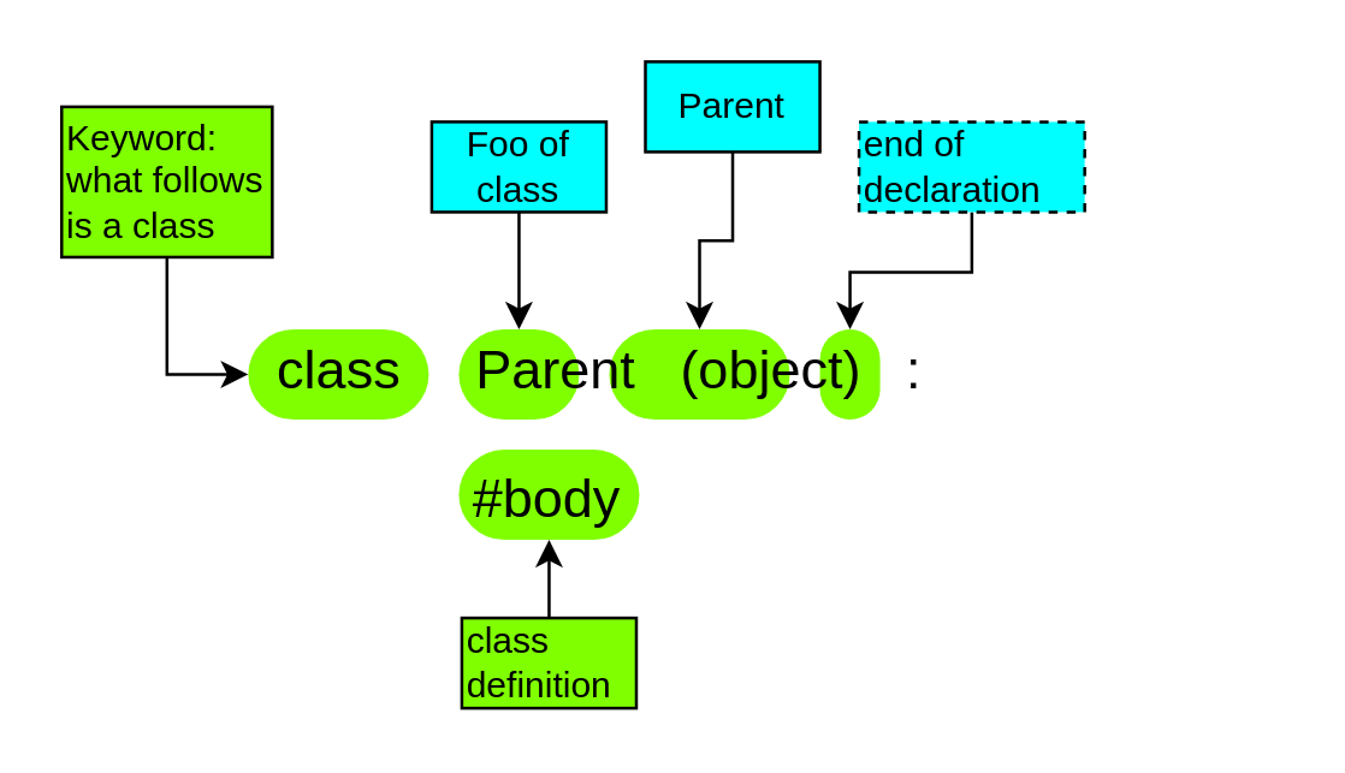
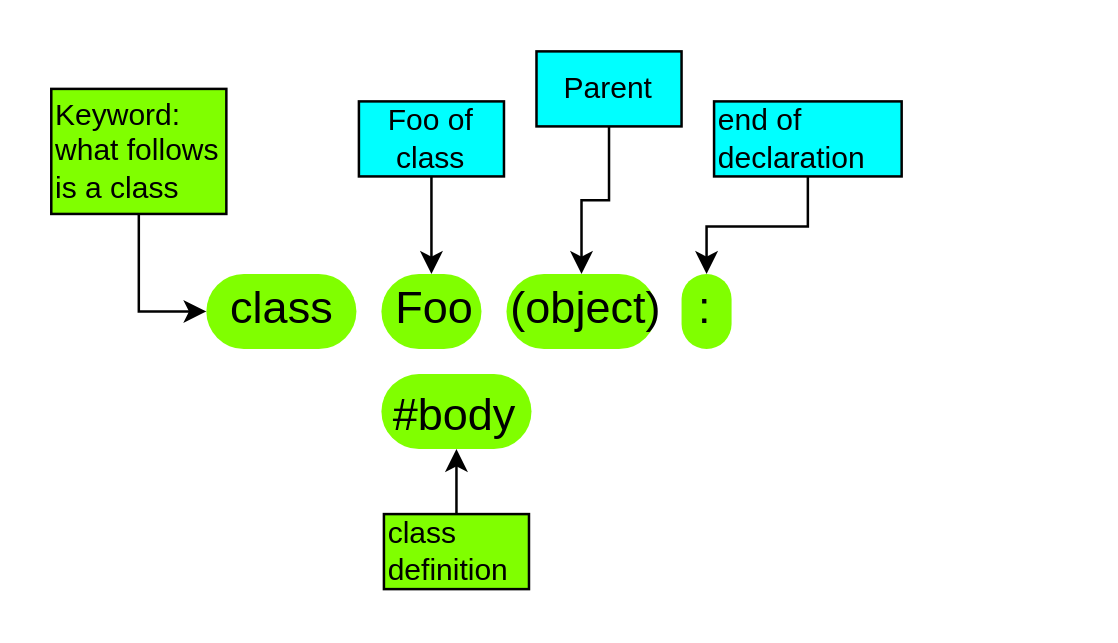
  <mxCell id="0" />
  <mxCell id="1" parent="0" />
  <mxCell id="2" value="" style="group" vertex="1" connectable="0" parent="1"><mxGeometry x="82" y="109" width="210" height="70" as="geometry" /></mxCell>
  <mxCell id="3" value="" style="rounded=1;whiteSpace=wrap;html=1;fillColor=#80FF00;strokeColor=none;arcSize=50;" vertex="1" parent="2"><mxGeometry width="60" height="30" as="geometry" /></mxCell>
  <mxCell id="4" value="" style="rounded=1;whiteSpace=wrap;html=1;fillColor=#80FF00;strokeColor=none;arcSize=50;" vertex="1" parent="2"><mxGeometry x="70" width="40" height="30" as="geometry" /></mxCell>
  <mxCell id="5" value="" style="rounded=1;whiteSpace=wrap;html=1;fillColor=#80FF00;strokeColor=none;arcSize=50;" vertex="1" parent="2"><mxGeometry x="120" width="60" height="30" as="geometry" /></mxCell>
  <mxCell id="6" value="" style="rounded=1;whiteSpace=wrap;html=1;fillColor=#80FF00;strokeColor=none;arcSize=50;" vertex="1" parent="2"><mxGeometry x="70" y="40" width="60" height="30" as="geometry" /></mxCell>
  <mxCell id="7" value="" style="rounded=1;whiteSpace=wrap;html=1;fillColor=#80FF00;strokeColor=none;arcSize=50;" vertex="1" parent="2"><mxGeometry x="190" width="20" height="30" as="geometry" /></mxCell>
  <mxCell id="8" style="edgeStyle=orthogonalEdgeStyle;rounded=0;orthogonalLoop=1;jettySize=auto;html=1;exitX=0.5;exitY=1;exitDx=0;exitDy=0;entryX=0;entryY=0.5;entryDx=0;entryDy=0;" edge="1" parent="1" source="9" target="3"><mxGeometry relative="1" as="geometry" /></mxCell>
  <mxCell id="9" value="Keyword: what follows is a class" style="rounded=0;whiteSpace=wrap;html=1;fillColor=#80ff00;align=left;" vertex="1" parent="1"><mxGeometry x="20" y="35" width="70" height="50" as="geometry" /></mxCell>
  <mxCell id="10" style="edgeStyle=orthogonalEdgeStyle;rounded=0;orthogonalLoop=1;jettySize=auto;html=1;exitX=0.5;exitY=1;exitDx=0;exitDy=0;" edge="1" parent="1" source="11" target="4"><mxGeometry relative="1" as="geometry" /></mxCell>
  <mxCell id="11" value="Foo of class" style="rounded=0;whiteSpace=wrap;html=1;fillColor=#00FFFF;" vertex="1" parent="1"><mxGeometry x="143" y="40" width="58" height="30" as="geometry" /></mxCell>
  <mxCell id="12" style="edgeStyle=orthogonalEdgeStyle;rounded=0;orthogonalLoop=1;jettySize=auto;html=1;exitX=0.5;exitY=1;exitDx=0;exitDy=0;entryX=0.5;entryY=0;entryDx=0;entryDy=0;" edge="1" parent="1" source="13" target="5"><mxGeometry relative="1" as="geometry" /></mxCell>
  <mxCell id="13" value="Parent" style="rounded=0;whiteSpace=wrap;html=1;fillColor=#00FFFF;" vertex="1" parent="1"><mxGeometry x="214" y="20" width="58" height="30" as="geometry" /></mxCell>
  <mxCell id="14" style="edgeStyle=orthogonalEdgeStyle;rounded=0;orthogonalLoop=1;jettySize=auto;html=1;exitX=0.5;exitY=1;exitDx=0;exitDy=0;entryX=0.5;entryY=0;entryDx=0;entryDy=0;" edge="1" parent="1" source="15" target="7"><mxGeometry relative="1" as="geometry" /></mxCell>
- <mxCell id="15" value="end of declaration" style="rounded=0;whiteSpace=wrap;html=1;fillColor=#00FFFF;align=left;dashed=1;" vertex="1" parent="1"><mxGeometry x="285" y="40" width="75" height="30" as="geometry" /></mxCell>
+ <mxCell id="15" value="end of declaration" style="rounded=0;whiteSpace=wrap;html=1;fillColor=#00FFFF;align=left;" vertex="1" parent="1"><mxGeometry x="285" y="40" width="75" height="30" as="geometry" /></mxCell>
  <mxCell id="16" style="edgeStyle=orthogonalEdgeStyle;rounded=0;orthogonalLoop=1;jettySize=auto;html=1;exitX=0.5;exitY=0;exitDx=0;exitDy=0;entryX=0.5;entryY=1;entryDx=0;entryDy=0;" edge="1" parent="1" source="17" target="6"><mxGeometry relative="1" as="geometry" /></mxCell>
  <mxCell id="17" value="class definition" style="rounded=0;whiteSpace=wrap;html=1;fillColor=#80ff00;align=left;" vertex="1" parent="1"><mxGeometry x="153" y="205" width="58" height="30" as="geometry" /></mxCell>
- <mxCell id="18" value="&lt;font style=&quot;font-size: 18px&quot;&gt;&amp;nbsp;class&amp;nbsp; &amp;nbsp; &amp;nbsp;Parent&amp;nbsp; &amp;nbsp;(object)&amp;nbsp; &amp;nbsp;:&lt;br&gt;&lt;br&gt;&amp;nbsp; &amp;nbsp; &amp;nbsp; &amp;nbsp; &amp;nbsp; &amp;nbsp; &amp;nbsp; #body&lt;/font&gt;" style="text;html=1;strokeColor=none;fillColor=none;align=left;verticalAlign=middle;whiteSpace=wrap;rounded=0;" vertex="1" parent="1"><mxGeometry x="85" y="95" width="340" height="100" as="geometry" /></mxCell>
+ <mxCell id="18" value="&lt;font style=&quot;font-size: 18px&quot;&gt;&amp;nbsp;class&amp;nbsp; &amp;nbsp; &amp;nbsp;Foo&amp;nbsp; &amp;nbsp;(object)&amp;nbsp; &amp;nbsp;:&lt;br&gt;&lt;br&gt;&amp;nbsp; &amp;nbsp; &amp;nbsp; &amp;nbsp; &amp;nbsp; &amp;nbsp; &amp;nbsp; #body&lt;/font&gt;" style="text;html=1;strokeColor=none;fillColor=none;align=left;verticalAlign=middle;whiteSpace=wrap;rounded=0;" vertex="1" parent="1"><mxGeometry x="85" y="95" width="340" height="100" as="geometry" /></mxCell>
